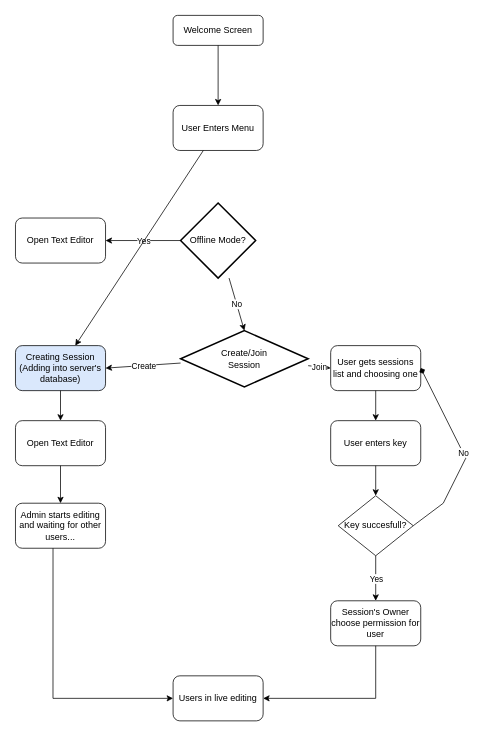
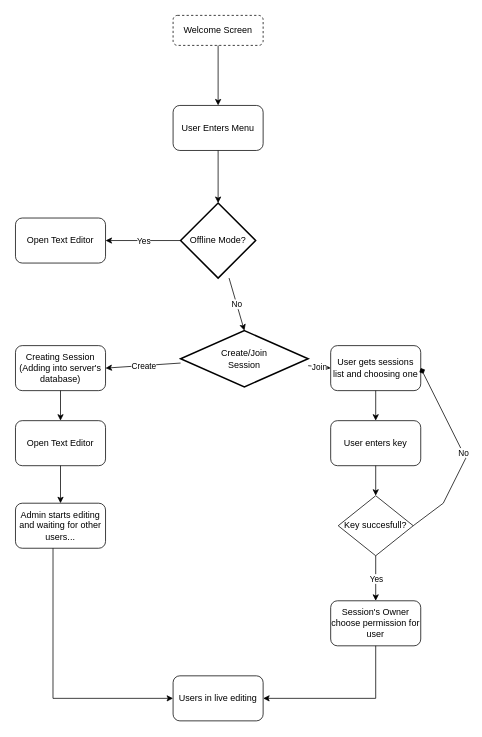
  <mxCell id="0" />
  <mxCell id="1" parent="0" />
- <mxCell id="2" value="Welcome Screen" style="rounded=1;whiteSpace=wrap;html=1;fontSize=12;glass=0;strokeWidth=1;shadow=0;" parent="1" vertex="1"><mxGeometry x="230" y="20" width="120" height="40" as="geometry" /></mxCell>
+ <mxCell id="2" value="Welcome Screen" style="rounded=1;whiteSpace=wrap;html=1;fontSize=12;glass=0;strokeWidth=1;shadow=0;dashed=1;" parent="1" vertex="1"><mxGeometry x="230" y="20" width="120" height="40" as="geometry" /></mxCell>
  <mxCell id="3" value="User Enters Menu" style="rounded=1;whiteSpace=wrap;html=1;" vertex="1" parent="1"><mxGeometry x="230" y="140" width="120" height="60" as="geometry" /></mxCell>
  <mxCell id="4" value="Create/Join&lt;br&gt;Session" style="strokeWidth=2;html=1;shape=mxgraph.flowchart.decision;whiteSpace=wrap;" vertex="1" parent="1"><mxGeometry x="240" y="440" width="170" height="75" as="geometry" /></mxCell>
  <mxCell id="5" value="" style="endArrow=classic;html=1;rounded=0;exitX=0.5;exitY=1;exitDx=0;exitDy=0;" edge="1" parent="1" source="2"><mxGeometry width="50" height="50" relative="1" as="geometry"><mxPoint x="269" y="100" as="sourcePoint" /><mxPoint x="290" y="140" as="targetPoint" /></mxGeometry></mxCell>
  <mxCell id="6" value="Offline Mode?" style="strokeWidth=2;html=1;shape=mxgraph.flowchart.decision;whiteSpace=wrap;" vertex="1" parent="1"><mxGeometry x="240" y="270" width="100" height="100" as="geometry" /></mxCell>
  <mxCell id="7" value="" style="endArrow=classic;html=1;rounded=0;" edge="1" parent="1" source="6"><mxGeometry relative="1" as="geometry"><mxPoint x="140" y="320" as="sourcePoint" /><mxPoint x="140" y="320" as="targetPoint" /></mxGeometry></mxCell>
  <mxCell id="8" value="Yes" style="edgeLabel;resizable=0;html=1;align=center;verticalAlign=middle;" connectable="0" vertex="1" parent="7"><mxGeometry relative="1" as="geometry" /></mxCell>
  <mxCell id="9" value="Open Text Editor" style="rounded=1;whiteSpace=wrap;html=1;" vertex="1" parent="1"><mxGeometry x="20" y="290" width="120" height="60" as="geometry" /></mxCell>
- <mxCell id="10" value="" style="endArrow=classic;html=1;rounded=0;" edge="1" parent="1" source="3" target="13"><mxGeometry width="50" height="50" relative="1" as="geometry"><mxPoint x="290" y="250" as="sourcePoint" /><mxPoint x="350" y="240" as="targetPoint" /></mxGeometry></mxCell>
+ <mxCell id="10" value="" style="endArrow=classic;html=1;rounded=0;entryX=0.5;entryY=0;entryDx=0;entryDy=0;entryPerimeter=0;" edge="1" parent="1" source="3" target="6"><mxGeometry width="50" height="50" relative="1" as="geometry"><mxPoint x="290" y="250" as="sourcePoint" /><mxPoint x="350" y="240" as="targetPoint" /></mxGeometry></mxCell>
  <mxCell id="11" value="" style="endArrow=classic;html=1;rounded=0;" edge="1" parent="1" source="4"><mxGeometry relative="1" as="geometry"><mxPoint x="140" y="490" as="sourcePoint" /><mxPoint x="140" y="490" as="targetPoint" /></mxGeometry></mxCell>
  <mxCell id="12" value="Create" style="edgeLabel;resizable=0;html=1;align=center;verticalAlign=middle;" connectable="0" vertex="1" parent="11"><mxGeometry relative="1" as="geometry" /></mxCell>
- <mxCell id="13" value="Creating Session (Adding into server's database)" style="rounded=1;whiteSpace=wrap;html=1;fillColor=#dae8fc;" vertex="1" parent="1"><mxGeometry x="20" y="460" width="120" height="60" as="geometry" /></mxCell>
+ <mxCell id="13" value="Creating Session (Adding into server's database)" style="rounded=1;whiteSpace=wrap;html=1;" vertex="1" parent="1"><mxGeometry x="20" y="460" width="120" height="60" as="geometry" /></mxCell>
  <mxCell id="14" value="" style="endArrow=classic;html=1;rounded=0;entryX=0.5;entryY=0;entryDx=0;entryDy=0;entryPerimeter=0;" edge="1" parent="1" source="6" target="4"><mxGeometry relative="1" as="geometry"><mxPoint x="290" y="370" as="sourcePoint" /><mxPoint x="290" y="470" as="targetPoint" /><Array as="points" /></mxGeometry></mxCell>
  <mxCell id="15" value="No" style="edgeLabel;resizable=0;html=1;align=center;verticalAlign=middle;" connectable="0" vertex="1" parent="14"><mxGeometry relative="1" as="geometry" /></mxCell>
  <mxCell id="16" value="" style="endArrow=classic;html=1;rounded=0;" edge="1" parent="1" source="4"><mxGeometry relative="1" as="geometry"><mxPoint x="340" y="490" as="sourcePoint" /><mxPoint x="440" y="490" as="targetPoint" /></mxGeometry></mxCell>
  <mxCell id="17" value="Join" style="edgeLabel;resizable=0;html=1;align=center;verticalAlign=middle;" connectable="0" vertex="1" parent="16"><mxGeometry relative="1" as="geometry" /></mxCell>
  <mxCell id="18" value="User gets sessions list and choosing one" style="rounded=1;whiteSpace=wrap;html=1;" vertex="1" parent="1"><mxGeometry x="440" y="460" width="120" height="60" as="geometry" /></mxCell>
  <mxCell id="19" value="User enters key" style="rounded=1;whiteSpace=wrap;html=1;" vertex="1" parent="1"><mxGeometry x="440" y="560" width="120" height="60" as="geometry" /></mxCell>
  <mxCell id="20" value="" style="endArrow=classic;html=1;rounded=0;" edge="1" parent="1" source="18"><mxGeometry width="50" height="50" relative="1" as="geometry"><mxPoint x="500" y="570" as="sourcePoint" /><mxPoint x="500" y="560" as="targetPoint" /></mxGeometry></mxCell>
  <mxCell id="21" value="Key succesfull?" style="rhombus;whiteSpace=wrap;html=1;" vertex="1" parent="1"><mxGeometry x="450" y="660" width="100" height="80" as="geometry" /></mxCell>
  <mxCell id="22" value="" style="endArrow=classic;html=1;rounded=0;" edge="1" parent="1" source="19"><mxGeometry width="50" height="50" relative="1" as="geometry"><mxPoint x="500" y="670" as="sourcePoint" /><mxPoint x="500" y="660" as="targetPoint" /></mxGeometry></mxCell>
  <mxCell id="23" value="" style="endArrow=classic;html=1;rounded=0;" edge="1" parent="1"><mxGeometry relative="1" as="geometry"><mxPoint x="500" y="740" as="sourcePoint" /><mxPoint x="500" y="800" as="targetPoint" /></mxGeometry></mxCell>
  <mxCell id="24" value="Yes" style="edgeLabel;resizable=0;html=1;align=center;verticalAlign=middle;" connectable="0" vertex="1" parent="23"><mxGeometry relative="1" as="geometry" /></mxCell>
  <mxCell id="25" value="" style="endArrow=diamond;html=1;rounded=0;exitX=1;exitY=0.5;exitDx=0;exitDy=0;entryX=1;entryY=0.5;entryDx=0;entryDy=0;" edge="1" parent="1" source="21" target="18"><mxGeometry relative="1" as="geometry"><mxPoint x="550" y="700" as="sourcePoint" /><mxPoint x="580" y="560" as="targetPoint" /><Array as="points"><mxPoint x="590" y="670" /><mxPoint x="620" y="610" /></Array></mxGeometry></mxCell>
  <mxCell id="26" value="No" style="edgeLabel;resizable=0;html=1;align=center;verticalAlign=middle;" connectable="0" vertex="1" parent="25"><mxGeometry relative="1" as="geometry" /></mxCell>
  <mxCell id="27" value="Session's Owner choose permission for user" style="rounded=1;whiteSpace=wrap;html=1;" vertex="1" parent="1"><mxGeometry x="440" y="800" width="120" height="60" as="geometry" /></mxCell>
  <mxCell id="28" value="Users in live editing" style="rounded=1;whiteSpace=wrap;html=1;" vertex="1" parent="1"><mxGeometry x="230" y="900" width="120" height="60" as="geometry" /></mxCell>
  <mxCell id="29" value="" style="edgeStyle=segmentEdgeStyle;endArrow=classic;html=1;rounded=0;exitX=0.5;exitY=1;exitDx=0;exitDy=0;entryX=1;entryY=0.5;entryDx=0;entryDy=0;" edge="1" parent="1" source="27" target="28"><mxGeometry width="50" height="50" relative="1" as="geometry"><mxPoint x="490" y="960" as="sourcePoint" /><mxPoint x="540" y="910" as="targetPoint" /><Array as="points"><mxPoint x="500" y="930" /><mxPoint x="350" y="930" /></Array></mxGeometry></mxCell>
  <mxCell id="30" value="" style="endArrow=classic;html=1;rounded=0;exitX=0.5;exitY=1;exitDx=0;exitDy=0;" edge="1" parent="1" source="13"><mxGeometry width="50" height="50" relative="1" as="geometry"><mxPoint x="80" y="590" as="sourcePoint" /><mxPoint x="80" y="560" as="targetPoint" /></mxGeometry></mxCell>
  <mxCell id="31" value="Open Text Editor" style="rounded=1;whiteSpace=wrap;html=1;" vertex="1" parent="1"><mxGeometry x="20" y="560" width="120" height="60" as="geometry" /></mxCell>
  <mxCell id="32" value="Admin starts editing and waiting for other users..." style="rounded=1;whiteSpace=wrap;html=1;" vertex="1" parent="1"><mxGeometry x="20" y="670" width="120" height="60" as="geometry" /></mxCell>
  <mxCell id="33" value="" style="endArrow=classic;html=1;rounded=0;exitX=0.5;exitY=1;exitDx=0;exitDy=0;entryX=0.5;entryY=0;entryDx=0;entryDy=0;" edge="1" parent="1" source="31" target="32"><mxGeometry width="50" height="50" relative="1" as="geometry"><mxPoint x="70" y="670" as="sourcePoint" /><mxPoint x="120" y="620" as="targetPoint" /></mxGeometry></mxCell>
  <mxCell id="34" value="" style="edgeStyle=segmentEdgeStyle;endArrow=classic;html=1;rounded=0;exitX=0.417;exitY=1;exitDx=0;exitDy=0;exitPerimeter=0;entryX=0;entryY=0.5;entryDx=0;entryDy=0;" edge="1" parent="1" source="32" target="28"><mxGeometry width="50" height="50" relative="1" as="geometry"><mxPoint x="100" y="830" as="sourcePoint" /><mxPoint x="150" y="780" as="targetPoint" /><Array as="points"><mxPoint x="70" y="930" /></Array></mxGeometry></mxCell>
